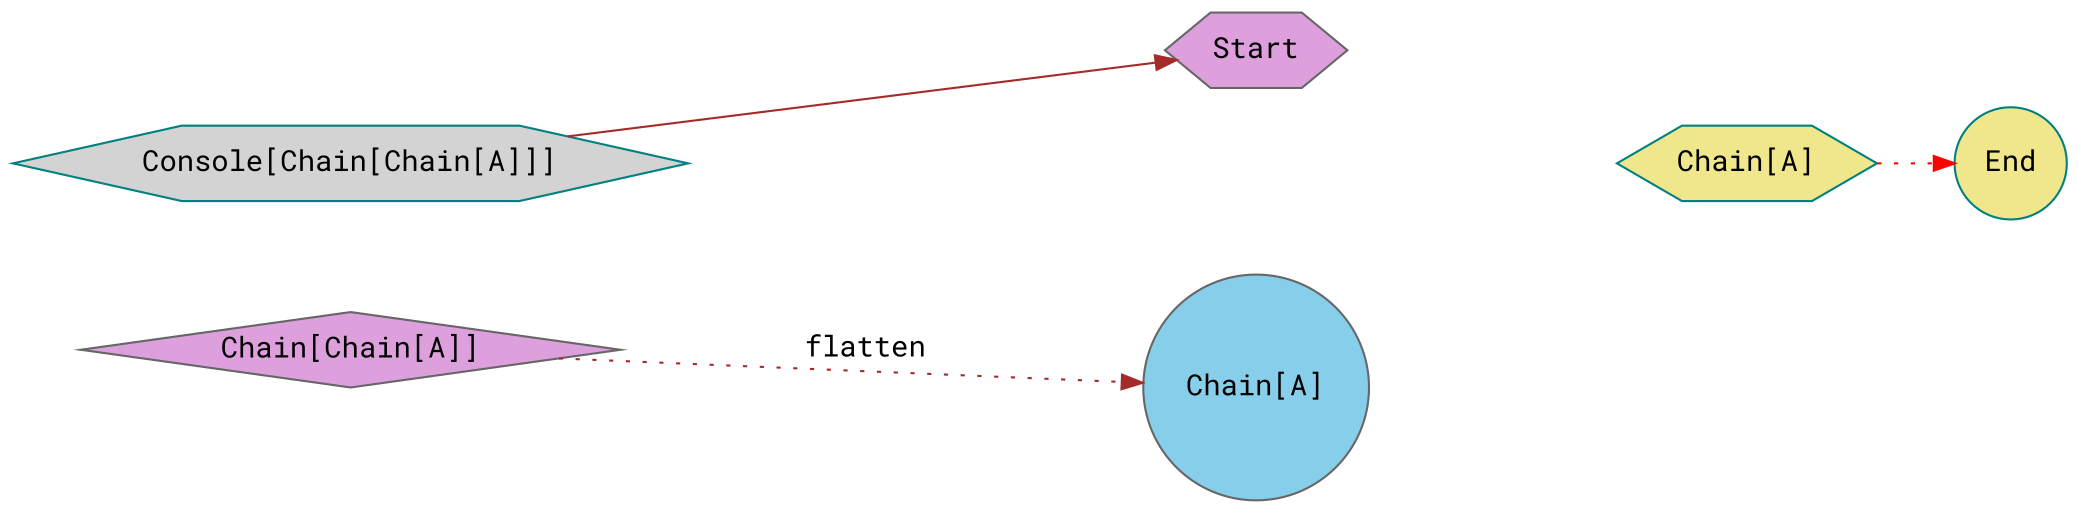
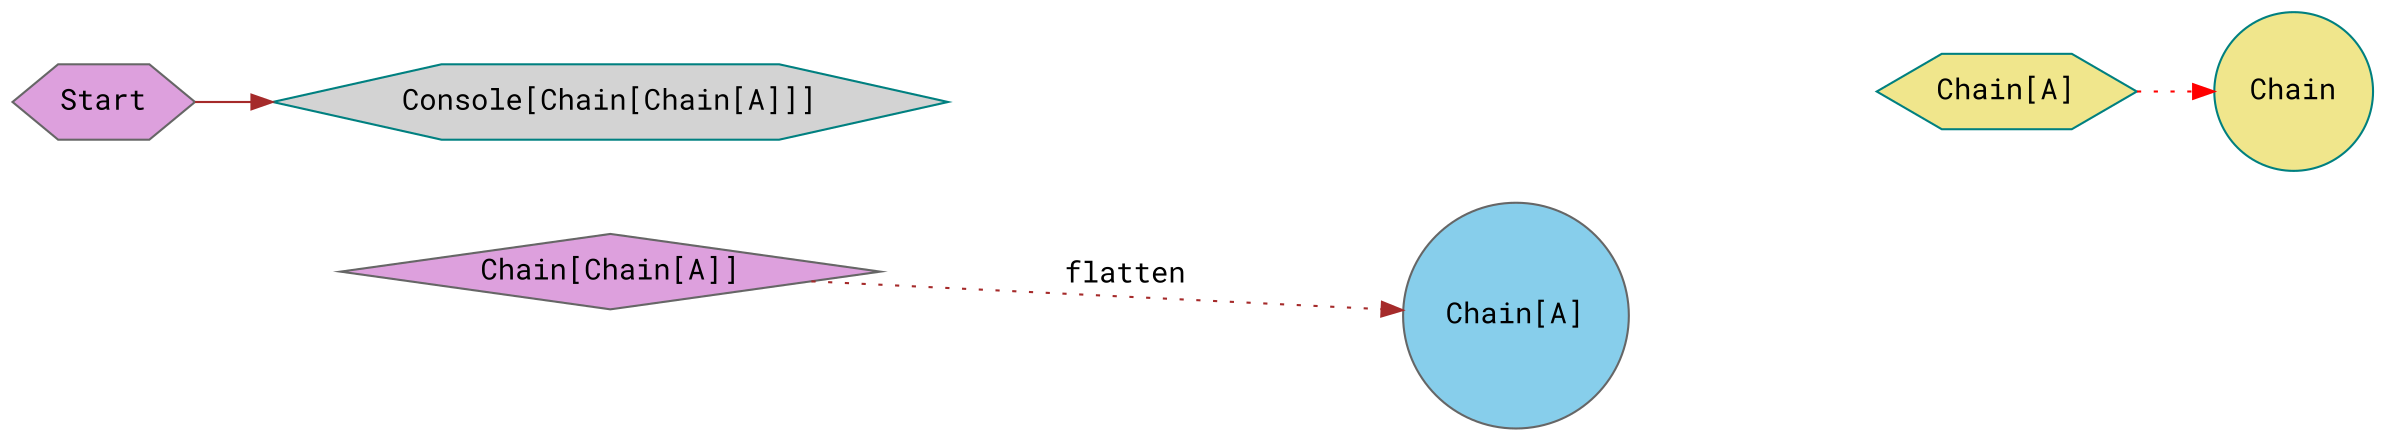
  digraph {
    fontname="Roboto Mono"
    rankdir=LR
    node [color=teal fillcolor=plum fontname="Roboto Mono" shape=hexagon style=filled]
    edge [fontname="Roboto Mono" style=invis]
    n1 [fillcolor=lightgrey label="Console[Chain[Chain[A]]]"]
    n2 [color=gray40 label="Chain[Chain[A]]" shape=diamond]
    n3 [color=gray40 fillcolor=skyblue label="Chain[A]" shape=circle]
    n4 [label="Console[Chain[A]]" style=invis color="" fillcolor="" shape=""]
    n5 [fillcolor=khaki label="Chain[A]"]
    Start [color=gray40]
-   End [fillcolor=khaki shape=circle]
+   End [fillcolor=khaki shape=circle label=Chain]
    subgraph sub_1 {
      rank=same
      n1
      n2
    }
    subgraph sub_2 {
      rank=same
      n3
      n4
    }
    n1 -> n2 [dir=back]
    n1 -> n4 [label="_.map(_.flatten)"]
    n2 -> n3 [color=brown label=flatten style=dotted]
    n4 -> n3 [dir=back]
    n4 -> n5 [label=Next]
    n5 -> End [color=red style=dotted]
-   n1 -> Start [color=brown style=solid]
+   Start -> n1 [color=brown style=solid]
  }
